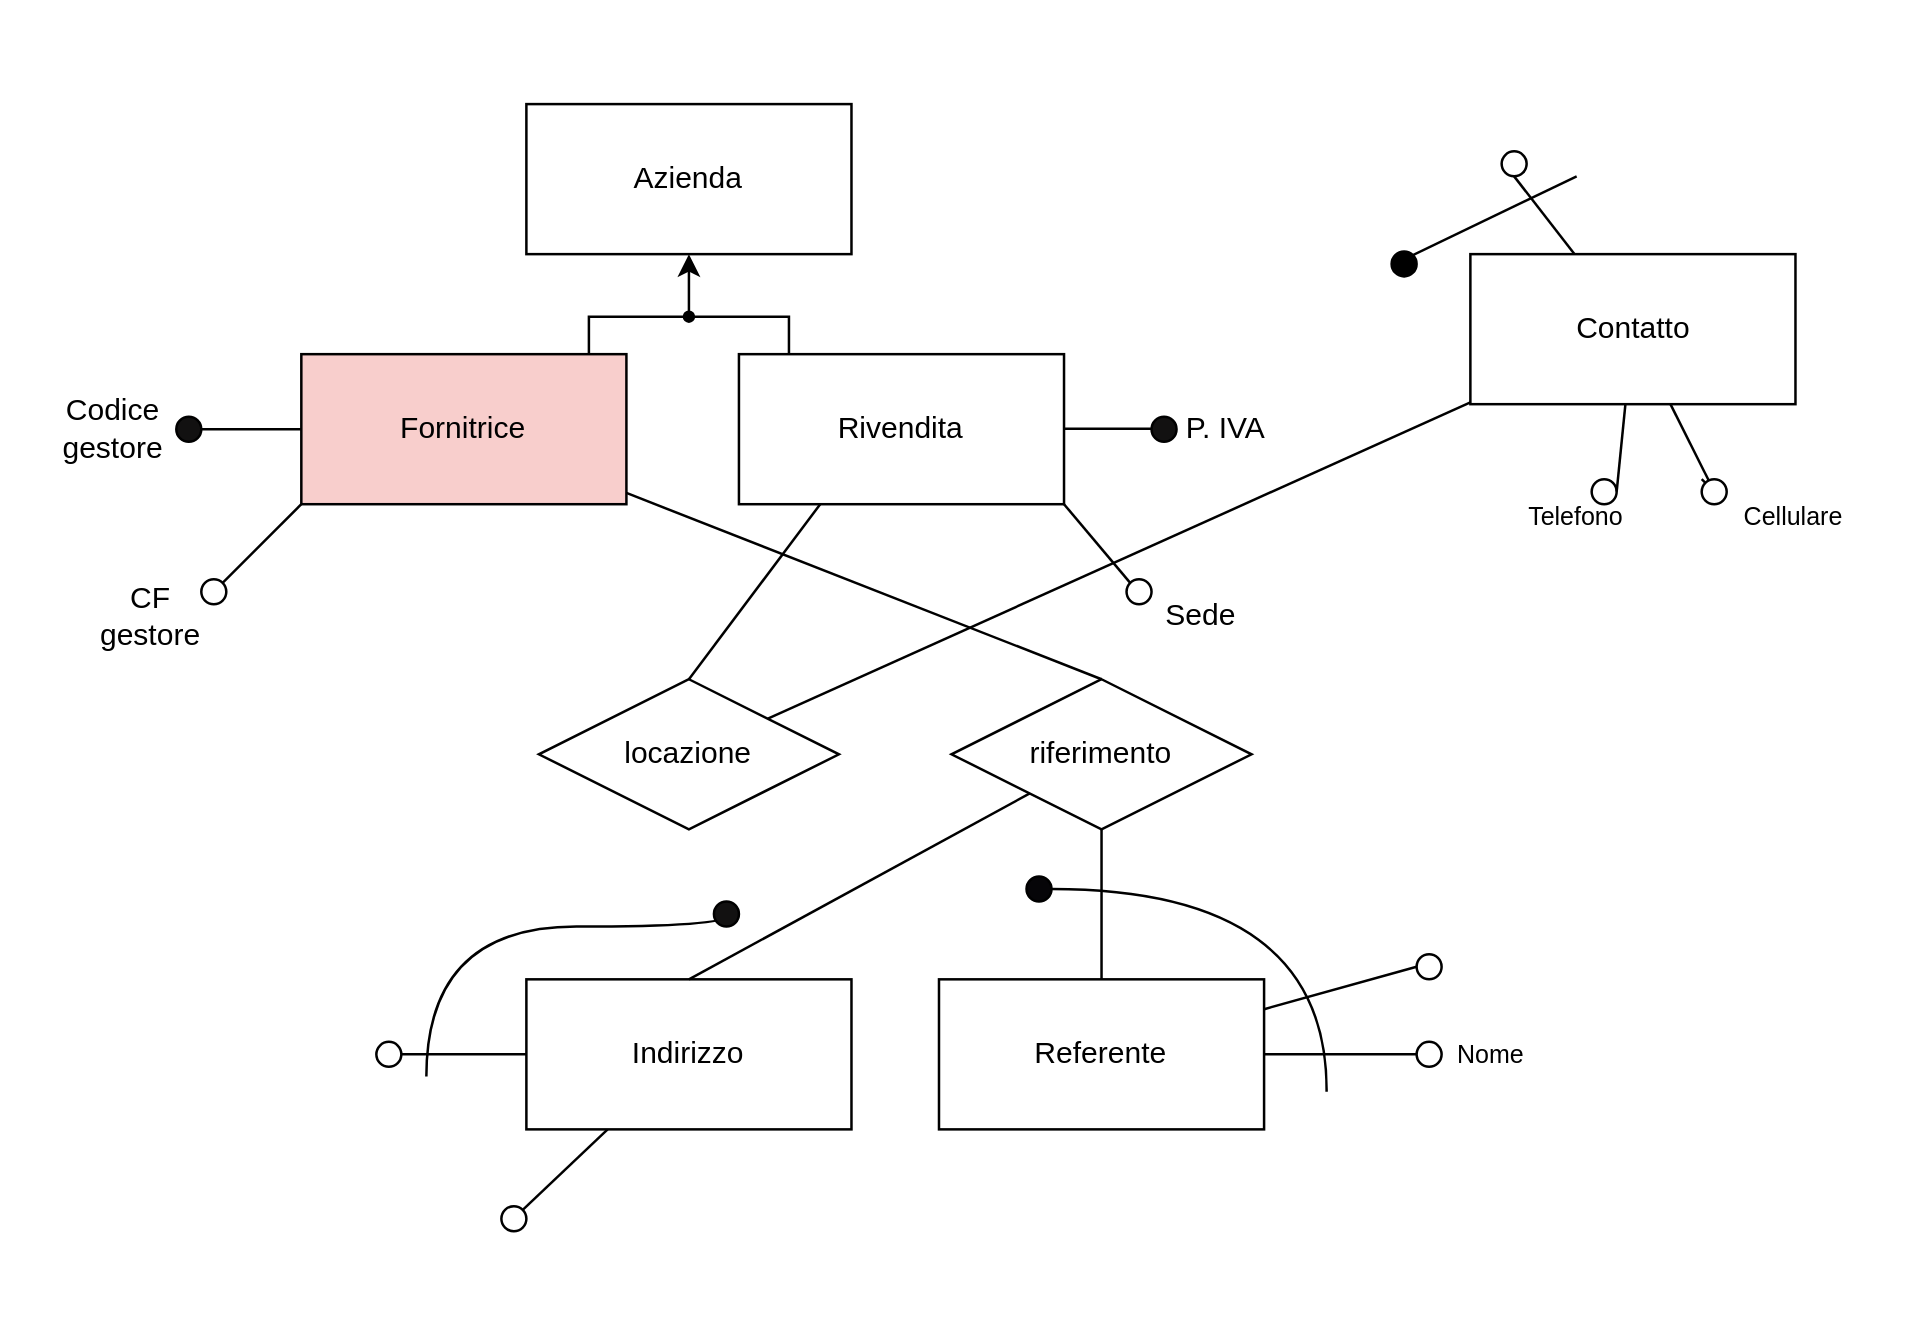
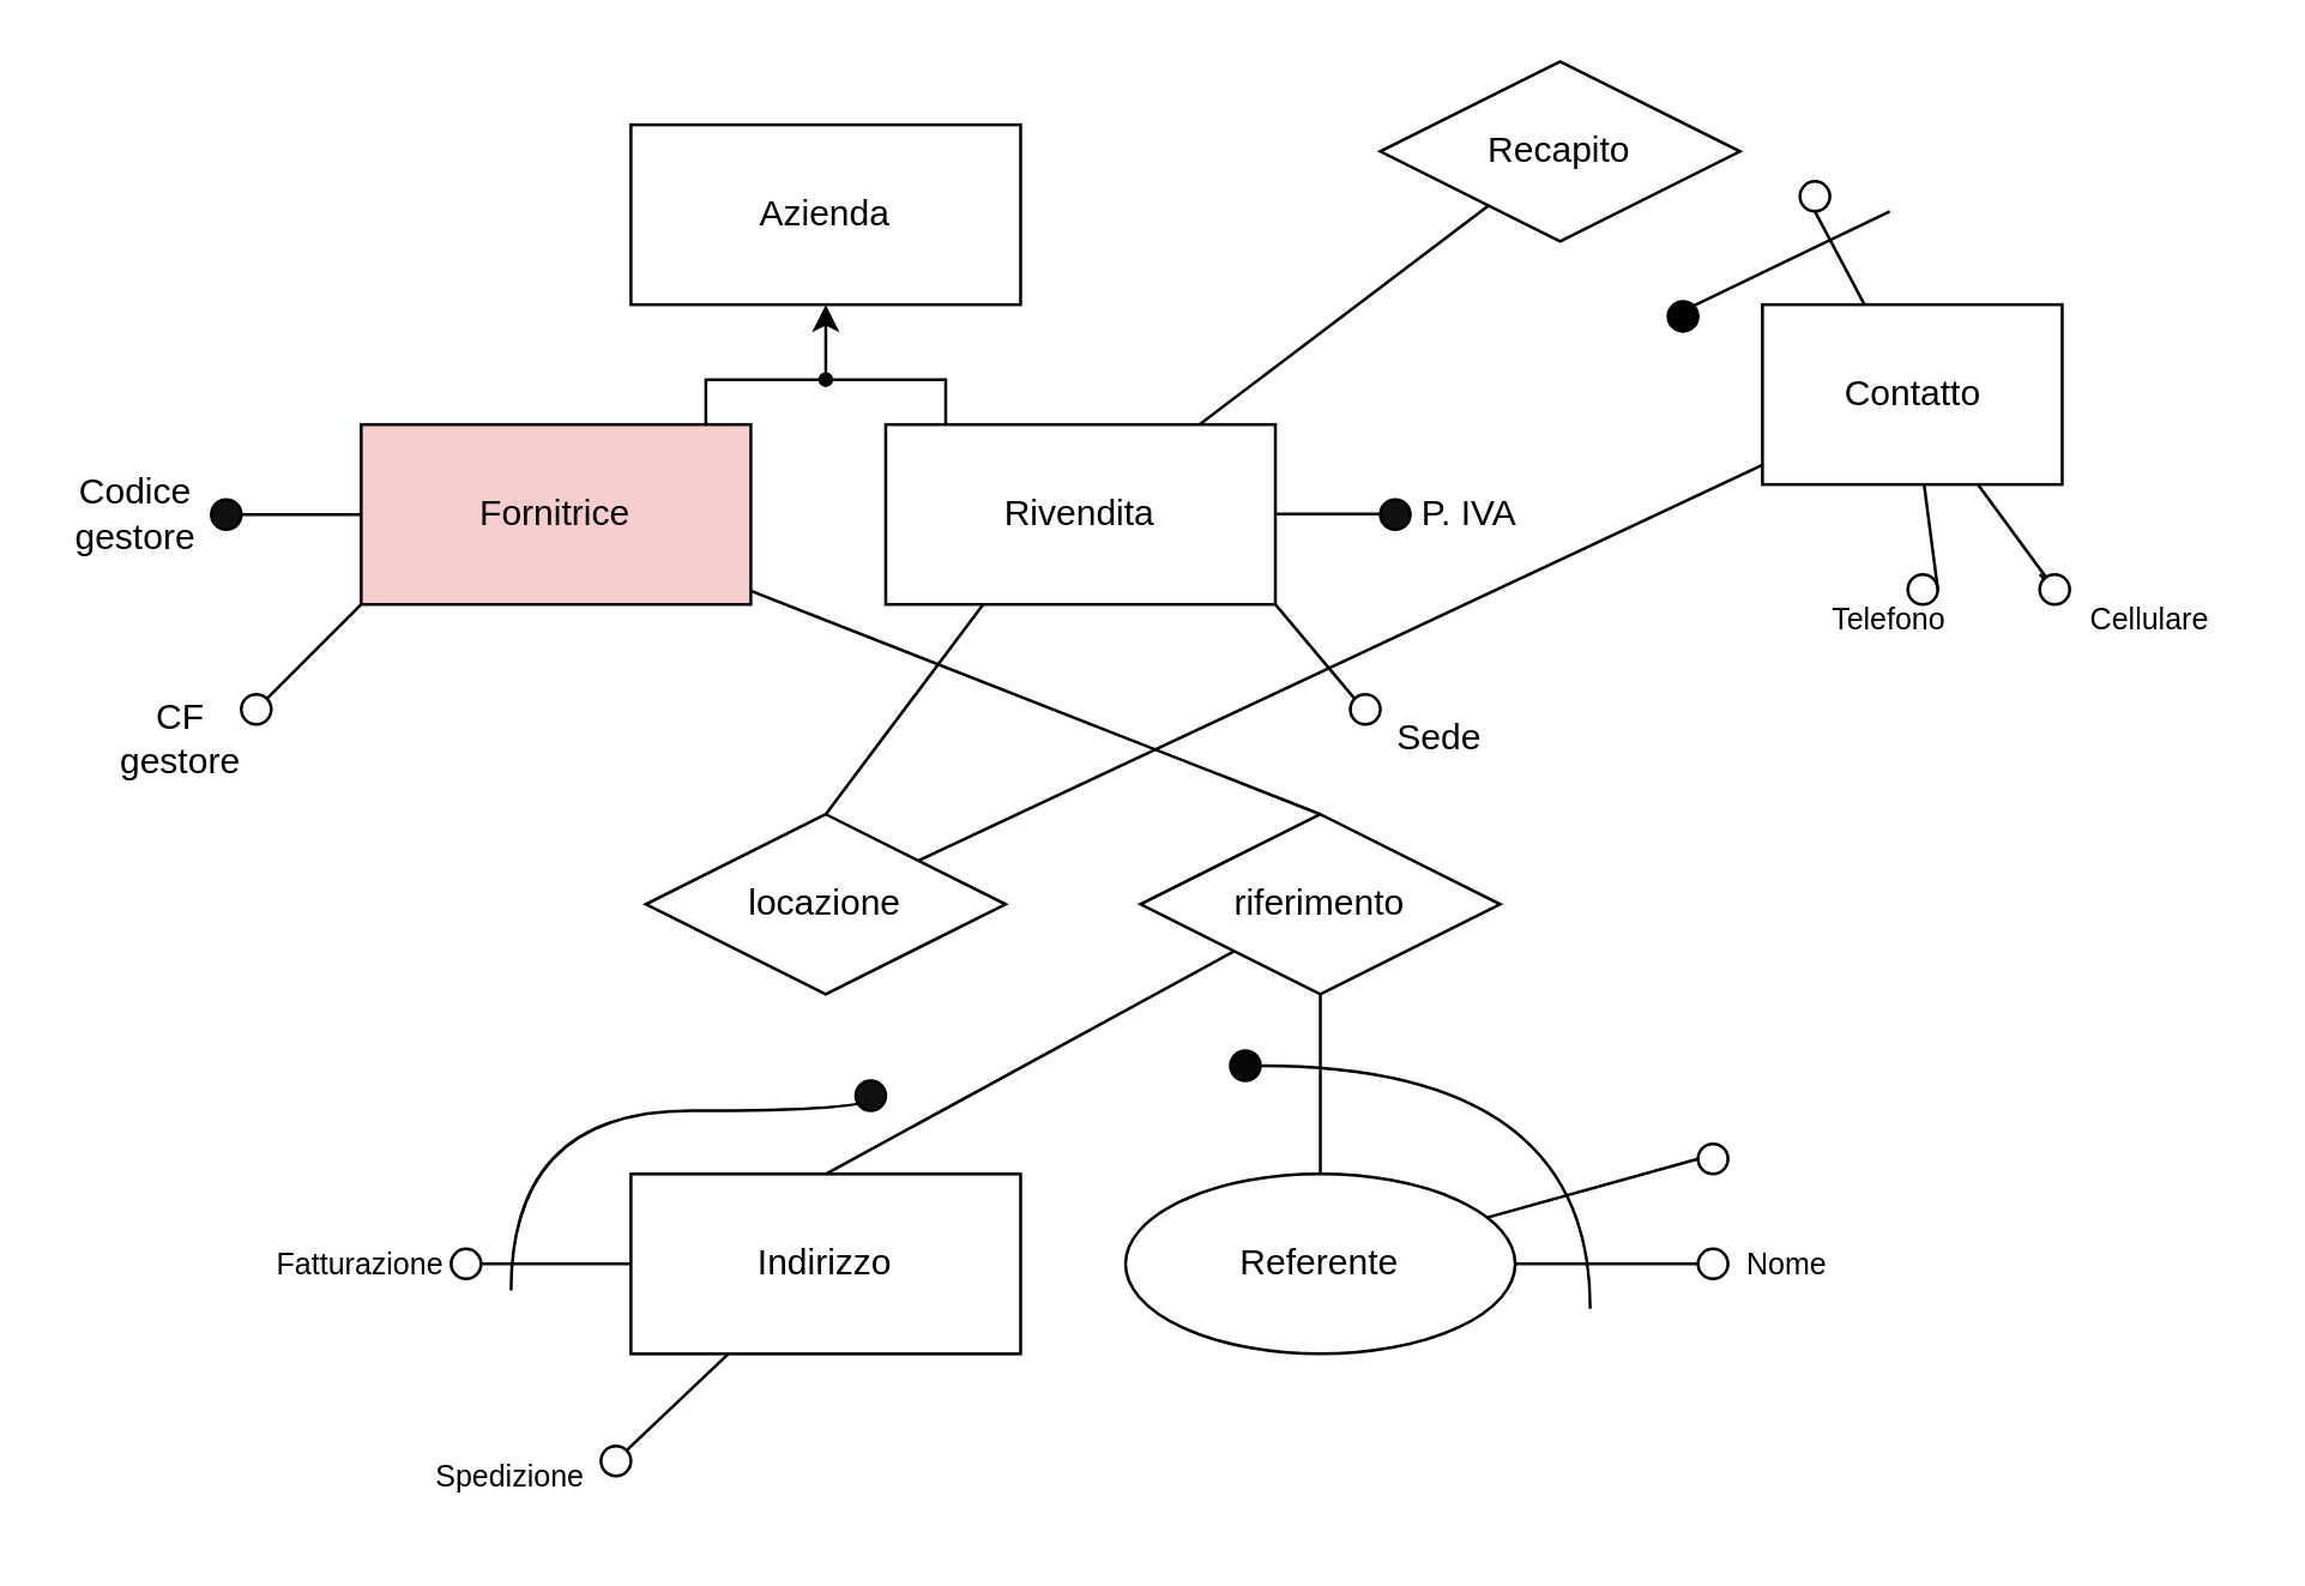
  <mxCell id="0" />
  <mxCell id="1" parent="0" />
  <mxCell id="2" value="Azienda" style="whiteSpace=wrap;html=1;align=center;" parent="1" vertex="1"><mxGeometry x="210" y="41.1" width="130" height="60" as="geometry" /></mxCell>
  <mxCell id="3" style="edgeStyle=orthogonalEdgeStyle;rounded=0;orthogonalLoop=1;jettySize=auto;html=1;exitX=0.5;exitY=0;exitDx=0;exitDy=0;entryX=0.5;entryY=1;entryDx=0;entryDy=0;" parent="1" source="4" target="2" edge="1"><mxGeometry relative="1" as="geometry" /></mxCell>
  <mxCell id="4" value="" style="verticalAlign=bottom;html=1;ellipse;fillColor=strokeColor;fontFamily=Helvetica;fontSize=11;fontColor=default;" parent="1" vertex="1"><mxGeometry x="273" y="124.1" width="4" height="4" as="geometry" /></mxCell>
  <mxCell id="5" value="" style="edgeStyle=elbowEdgeStyle;html=1;elbow=vertical;verticalAlign=bottom;endArrow=none;rounded=0;labelBackgroundColor=default;fontFamily=Helvetica;fontSize=11;fontColor=default;startSize=14;shape=connector;" parent="1" source="4" target="8" edge="1"><mxGeometry x="1" relative="1" as="geometry"><mxPoint x="345" y="151.1" as="targetPoint" /><Array as="points"><mxPoint x="315" y="126.1" /></Array></mxGeometry></mxCell>
  <mxCell id="6" value="" style="edgeStyle=elbowEdgeStyle;html=1;elbow=vertical;verticalAlign=bottom;endArrow=none;rounded=0;labelBackgroundColor=default;fontFamily=Helvetica;fontSize=11;fontColor=default;startSize=14;shape=connector;" parent="1" source="4" target="7" edge="1"><mxGeometry x="1" relative="1" as="geometry"><mxPoint x="205" y="151.1" as="targetPoint" /><Array as="points"><mxPoint x="235" y="126.1" /></Array></mxGeometry></mxCell>
  <mxCell id="7" value="Fornitrice" style="whiteSpace=wrap;html=1;align=center;fillColor=#f8cecc;" parent="1" vertex="1"><mxGeometry x="120" y="141.1" width="130" height="60" as="geometry" /></mxCell>
  <mxCell id="8" value="Rivendita" style="whiteSpace=wrap;html=1;align=center;" parent="1" vertex="1"><mxGeometry x="295" y="141.1" width="130" height="60" as="geometry" /></mxCell>
  <mxCell id="9" value="" style="ellipse;whiteSpace=wrap;html=1;aspect=fixed;fillColor=#121111;" parent="1" vertex="1"><mxGeometry x="70" y="166.1" width="10" height="10" as="geometry" /></mxCell>
  <mxCell id="10" value="" style="ellipse;whiteSpace=wrap;html=1;aspect=fixed;" parent="1" vertex="1"><mxGeometry x="80" y="231.1" width="10" height="10" as="geometry" /></mxCell>
  <mxCell id="11" value="" style="endArrow=none;html=1;rounded=0;exitX=1;exitY=0.5;exitDx=0;exitDy=0;" parent="1" source="9" target="7" edge="1"><mxGeometry width="50" height="50" relative="1" as="geometry"><mxPoint x="30" y="181.1" as="sourcePoint" /><mxPoint x="80" y="131.1" as="targetPoint" /></mxGeometry></mxCell>
  <mxCell id="12" value="" style="endArrow=none;html=1;rounded=0;exitX=1;exitY=0;exitDx=0;exitDy=0;entryX=0;entryY=1;entryDx=0;entryDy=0;" parent="1" source="10" target="7" edge="1"><mxGeometry width="50" height="50" relative="1" as="geometry"><mxPoint x="90" y="181.1" as="sourcePoint" /><mxPoint x="130" y="181.1" as="targetPoint" /></mxGeometry></mxCell>
  <mxCell id="13" value="Codice gestore" style="text;html=1;strokeColor=none;fillColor=none;align=center;verticalAlign=middle;whiteSpace=wrap;rounded=0;" parent="1" vertex="1"><mxGeometry x="20" y="158.6" width="50" height="25" as="geometry" /></mxCell>
  <mxCell id="14" value="CF gestore" style="text;html=1;strokeColor=none;fillColor=none;align=center;verticalAlign=middle;whiteSpace=wrap;rounded=0;" parent="1" vertex="1"><mxGeometry x="30" y="231.1" width="60" height="30" as="geometry" /></mxCell>
  <mxCell id="15" value="" style="endArrow=none;html=1;rounded=0;exitX=1;exitY=0.5;exitDx=0;exitDy=0;" parent="1" edge="1"><mxGeometry width="50" height="50" relative="1" as="geometry"><mxPoint x="425" y="170.91" as="sourcePoint" /><mxPoint x="465" y="170.91" as="targetPoint" /></mxGeometry></mxCell>
  <mxCell id="16" value="" style="endArrow=none;html=1;rounded=0;exitX=1;exitY=1;exitDx=0;exitDy=0;entryX=0;entryY=0;entryDx=0;entryDy=0;" parent="1" source="8" target="17" edge="1"><mxGeometry width="50" height="50" relative="1" as="geometry"><mxPoint x="435" y="180.91" as="sourcePoint" /><mxPoint x="475" y="180.91" as="targetPoint" /></mxGeometry></mxCell>
  <mxCell id="17" value="" style="ellipse;whiteSpace=wrap;html=1;aspect=fixed;" parent="1" vertex="1"><mxGeometry x="450" y="231.1" width="10" height="10" as="geometry" /></mxCell>
  <mxCell id="18" value="" style="ellipse;whiteSpace=wrap;html=1;aspect=fixed;fillColor=#121111;" parent="1" vertex="1"><mxGeometry x="460" y="166.1" width="10" height="10" as="geometry" /></mxCell>
  <mxCell id="19" value="P. IVA" style="text;html=1;strokeColor=none;fillColor=none;align=center;verticalAlign=middle;whiteSpace=wrap;rounded=0;" parent="1" vertex="1"><mxGeometry x="460" y="156.1" width="60" height="30" as="geometry" /></mxCell>
  <mxCell id="20" value="Sede" style="text;html=1;strokeColor=none;fillColor=none;align=center;verticalAlign=middle;whiteSpace=wrap;rounded=0;" parent="1" vertex="1"><mxGeometry x="450" y="231.1" width="60" height="30" as="geometry" /></mxCell>
  <mxCell id="21" value="" style="endArrow=none;html=1;rounded=0;entryX=0.25;entryY=1;entryDx=0;entryDy=0;exitX=1;exitY=0;exitDx=0;exitDy=0;" parent="1" source="23" target="29" edge="1"><mxGeometry width="50" height="50" relative="1" as="geometry"><mxPoint x="207" y="481.83" as="sourcePoint" /><mxPoint x="260.96" y="460.37" as="targetPoint" /></mxGeometry></mxCell>
  <mxCell id="22" value="" style="endArrow=none;html=1;rounded=0;" parent="1" source="24" target="29" edge="1"><mxGeometry width="50" height="50" relative="1" as="geometry"><mxPoint x="325" y="486.83" as="sourcePoint" /><mxPoint x="313.536" y="465.366" as="targetPoint" /></mxGeometry></mxCell>
  <mxCell id="23" value="" style="ellipse;whiteSpace=wrap;html=1;aspect=fixed;" parent="1" vertex="1"><mxGeometry x="200" y="481.83" width="10" height="10" as="geometry" /></mxCell>
  <mxCell id="24" value="" style="ellipse;whiteSpace=wrap;html=1;aspect=fixed;" parent="1" vertex="1"><mxGeometry x="150" y="416.1" width="10" height="10" as="geometry" /></mxCell>
+ <mxCell id="25" value="Spedizione" style="text;html=1;strokeColor=none;fillColor=none;align=center;verticalAlign=middle;whiteSpace=wrap;rounded=0;fontSize=10;" parent="1" vertex="1"><mxGeometry x="140" y="476.83" width="60" height="30" as="geometry" /></mxCell>
+ <mxCell id="26" value="Fatturazione" style="text;html=1;strokeColor=none;fillColor=none;align=center;verticalAlign=middle;whiteSpace=wrap;rounded=0;fontSize=10;" parent="1" vertex="1"><mxGeometry x="90" y="406.1" width="60" height="30" as="geometry" /></mxCell>
  <mxCell id="27" value="locazione" style="shape=rhombus;perimeter=rhombusPerimeter;whiteSpace=wrap;html=1;align=center;" parent="1" vertex="1"><mxGeometry x="215" y="271.1" width="120" height="60" as="geometry" /></mxCell>
  <mxCell id="28" value="" style="endArrow=none;html=1;rounded=0;entryX=0.25;entryY=1;entryDx=0;entryDy=0;exitX=0.5;exitY=0;exitDx=0;exitDy=0;" parent="1" source="27" target="8" edge="1"><mxGeometry width="50" height="50" relative="1" as="geometry"><mxPoint x="290" y="271.1" as="sourcePoint" /><mxPoint x="340" y="221.1" as="targetPoint" /></mxGeometry></mxCell>
  <mxCell id="29" value="Indirizzo" style="whiteSpace=wrap;html=1;align=center;" parent="1" vertex="1"><mxGeometry x="210" y="391.1" width="130" height="60" as="geometry" /></mxCell>
  <mxCell id="30" value="" style="endArrow=none;html=1;rounded=0;exitX=0.5;exitY=0;exitDx=0;exitDy=0;" parent="1" source="29" target="31" edge="1"><mxGeometry width="50" height="50" relative="1" as="geometry"><mxPoint x="260" y="391.1" as="sourcePoint" /><mxPoint x="310" y="341.1" as="targetPoint" /></mxGeometry></mxCell>
  <mxCell id="31" value="riferimento" style="shape=rhombus;perimeter=rhombusPerimeter;whiteSpace=wrap;html=1;align=center;" parent="1" vertex="1"><mxGeometry x="380" y="271.1" width="120" height="60" as="geometry" /></mxCell>
  <mxCell id="32" value="" style="endArrow=none;html=1;rounded=0;exitX=0.5;exitY=0;exitDx=0;exitDy=0;" edge="1" parent="1" source="31" target="7"><mxGeometry width="50" height="50" relative="1" as="geometry"><mxPoint x="500" y="371.1" as="sourcePoint" /><mxPoint x="550" y="321.1" as="targetPoint" /></mxGeometry></mxCell>
- <mxCell id="33" value="Referente" style="whiteSpace=wrap;html=1;align=center;" vertex="1" parent="1"><mxGeometry x="375" y="391.1" width="130" height="60" as="geometry" /></mxCell>
+ <mxCell id="33" value="Referente" style="ellipse;whiteSpace=wrap;html=1;align=center;" vertex="1" parent="1"><mxGeometry x="375" y="391.1" width="130" height="60" as="geometry" /></mxCell>
  <mxCell id="34" value="" style="endArrow=none;html=1;rounded=0;exitX=0;exitY=0.5;exitDx=0;exitDy=0;" edge="1" source="36" parent="1" target="33"><mxGeometry width="50" height="50" relative="1" as="geometry"><mxPoint x="441.5" y="484.7" as="sourcePoint" /><mxPoint x="434.476" y="453.97" as="targetPoint" /></mxGeometry></mxCell>
  <mxCell id="35" value="" style="endArrow=none;html=1;rounded=0;" edge="1" source="37" parent="1" target="33"><mxGeometry width="50" height="50" relative="1" as="geometry"><mxPoint x="559.5" y="489.7" as="sourcePoint" /><mxPoint x="485.032" y="453.97" as="targetPoint" /></mxGeometry></mxCell>
  <mxCell id="36" value="" style="ellipse;whiteSpace=wrap;html=1;aspect=fixed;" vertex="1" parent="1"><mxGeometry x="566" y="381.1" width="10" height="10" as="geometry" /></mxCell>
  <mxCell id="37" value="" style="ellipse;whiteSpace=wrap;html=1;aspect=fixed;" vertex="1" parent="1"><mxGeometry x="566" y="416.1" width="10" height="10" as="geometry" /></mxCell>
  <mxCell id="38" value="Nome" style="text;html=1;strokeColor=none;fillColor=none;align=center;verticalAlign=middle;whiteSpace=wrap;rounded=0;fontSize=10;" vertex="1" parent="1"><mxGeometry x="566" y="406.1" width="60" height="30" as="geometry" /></mxCell>
  <mxCell id="39" value="" style="endArrow=none;html=1;rounded=0;" edge="1" parent="1" source="33" target="31"><mxGeometry width="50" height="50" relative="1" as="geometry"><mxPoint x="285" y="401.1" as="sourcePoint" /><mxPoint x="285" y="341.1" as="targetPoint" /></mxGeometry></mxCell>
- <mxCell id="41" value="Contatto" style="whiteSpace=wrap;html=1;align=center;" vertex="1" parent="1"><mxGeometry x="587.5" y="101.1" width="130" height="60" as="geometry" /></mxCell>
+ <mxCell id="40" value="Recapito" style="shape=rhombus;perimeter=rhombusPerimeter;whiteSpace=wrap;html=1;align=center;" vertex="1" parent="1"><mxGeometry x="460" y="20" width="120" height="60" as="geometry" /></mxCell>
+ <mxCell id="41" value="Contatto" style="whiteSpace=wrap;html=1;align=center;" vertex="1" parent="1"><mxGeometry x="587.5" y="101.1" width="100" height="60" as="geometry" /></mxCell>
+ <mxCell id="42" value="" style="endArrow=none;html=1;rounded=0;" edge="1" source="8" target="40" parent="1"><mxGeometry width="50" height="50" relative="1" as="geometry"><mxPoint x="775.46" y="105.7" as="sourcePoint" /><mxPoint x="760.002" y="57.1" as="targetPoint" /></mxGeometry></mxCell>
  <mxCell id="43" value="" style="endArrow=none;html=1;rounded=0;" edge="1" source="46" target="41" parent="1"><mxGeometry width="50" height="50" relative="1" as="geometry"><mxPoint x="744" y="201.1" as="sourcePoint" /><mxPoint x="669.532" y="165.37" as="targetPoint" /></mxGeometry></mxCell>
  <mxCell id="44" value="" style="ellipse;whiteSpace=wrap;html=1;aspect=fixed;" vertex="1" parent="1"><mxGeometry x="636" y="191.1" width="10" height="10" as="geometry" /></mxCell>
  <mxCell id="45" value="" style="endArrow=none;html=1;rounded=0;entryX=1;entryY=1;entryDx=0;entryDy=0;" edge="1" target="46" parent="1"><mxGeometry width="50" height="50" relative="1" as="geometry"><mxPoint x="680" y="191.1" as="sourcePoint" /><mxPoint x="669" y="170.1" as="targetPoint" /></mxGeometry></mxCell>
  <mxCell id="46" value="" style="ellipse;whiteSpace=wrap;html=1;aspect=fixed;" vertex="1" parent="1"><mxGeometry x="680" y="191.1" width="10" height="10" as="geometry" /></mxCell>
  <mxCell id="47" value="Telefono" style="text;html=1;strokeColor=none;fillColor=none;align=center;verticalAlign=middle;whiteSpace=wrap;rounded=0;fontSize=10;" vertex="1" parent="1"><mxGeometry x="600" y="191.1" width="60" height="30" as="geometry" /></mxCell>
  <mxCell id="48" value="Cellulare" style="text;html=1;strokeColor=none;fillColor=none;align=center;verticalAlign=middle;whiteSpace=wrap;rounded=0;fontSize=10;" vertex="1" parent="1"><mxGeometry x="686.5" y="191.1" width="60" height="30" as="geometry" /></mxCell>
  <mxCell id="49" value="" style="endArrow=none;html=1;rounded=0;exitX=0.5;exitY=1;exitDx=0;exitDy=0;" edge="1" source="50" parent="1" target="41"><mxGeometry width="50" height="50" relative="1" as="geometry"><mxPoint x="739.5" y="82.5" as="sourcePoint" /><mxPoint x="739.5" y="82.5" as="targetPoint" /></mxGeometry></mxCell>
  <mxCell id="50" value="" style="ellipse;whiteSpace=wrap;html=1;aspect=fixed;" vertex="1" parent="1"><mxGeometry x="600" y="60" width="10" height="10" as="geometry" /></mxCell>
  <mxCell id="51" value="" style="endArrow=none;html=1;rounded=0;" edge="1" parent="1" source="41" target="27"><mxGeometry width="50" height="50" relative="1" as="geometry"><mxPoint x="619.46" y="125" as="sourcePoint" /><mxPoint x="604.46" y="76" as="targetPoint" /></mxGeometry></mxCell>
  <mxCell id="52" value="" style="endArrow=none;html=1;rounded=0;exitX=1;exitY=0.5;exitDx=0;exitDy=0;" edge="1" parent="1" source="44" target="41"><mxGeometry width="50" height="50" relative="1" as="geometry"><mxPoint x="540" y="130" as="sourcePoint" /><mxPoint x="685.5" y="172.5" as="targetPoint" /></mxGeometry></mxCell>
  <mxCell id="53" value="" style="endArrow=none;html=1;rounded=0;edgeStyle=orthogonalEdgeStyle;curved=1;entryX=0;entryY=0;entryDx=0;entryDy=0;" edge="1" parent="1" target="54"><mxGeometry width="50" height="50" relative="1" as="geometry"><mxPoint x="170" y="430" as="sourcePoint" /><mxPoint x="290" y="370" as="targetPoint" /><Array as="points"><mxPoint x="170" y="370" /><mxPoint x="290" y="370" /><mxPoint x="290" y="362" /></Array></mxGeometry></mxCell>
  <mxCell id="54" value="" style="ellipse;whiteSpace=wrap;html=1;aspect=fixed;fillColor=#121111;" vertex="1" parent="1"><mxGeometry x="285" y="360" width="10" height="10" as="geometry" /></mxCell>
  <mxCell id="55" value="" style="endArrow=none;html=1;rounded=0;exitX=1;exitY=0.5;exitDx=0;exitDy=0;edgeStyle=orthogonalEdgeStyle;curved=1;" edge="1" source="56" parent="1"><mxGeometry width="50" height="50" relative="1" as="geometry"><mxPoint x="590" y="480" as="sourcePoint" /><mxPoint x="530" y="436.1" as="targetPoint" /></mxGeometry></mxCell>
  <mxCell id="56" value="" style="ellipse;whiteSpace=wrap;html=1;aspect=fixed;fillColor=#060508;" vertex="1" parent="1"><mxGeometry x="410" y="350" width="10" height="10" as="geometry" /></mxCell>
  <mxCell id="57" value="" style="endArrow=none;html=1;rounded=0;exitX=1;exitY=0;exitDx=0;exitDy=0;" edge="1" parent="1" source="58"><mxGeometry width="50" height="50" relative="1" as="geometry"><mxPoint x="560" y="110" as="sourcePoint" /><mxPoint x="630" y="70" as="targetPoint" /></mxGeometry></mxCell>
  <mxCell id="58" value="" style="ellipse;whiteSpace=wrap;html=1;aspect=fixed;fillColor=#000000;" vertex="1" parent="1"><mxGeometry x="556" y="100" width="10" height="10" as="geometry" /></mxCell>
